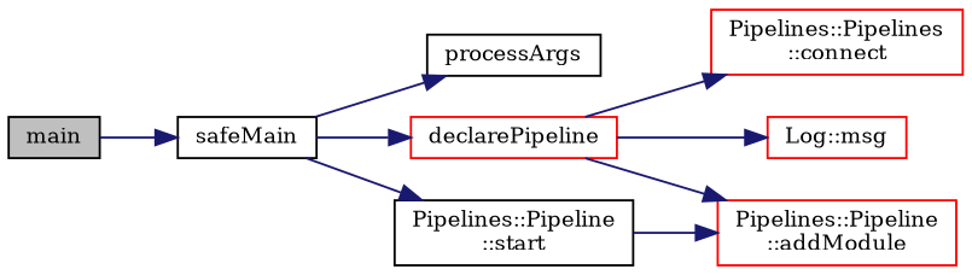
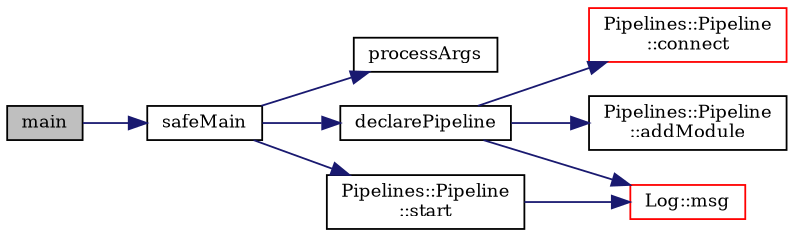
  digraph {
    fontname="DejaVu Serif"
    rankdir=LR
    node [color=black fillcolor=white fontname="DejaVu Serif" fontsize=10 shape=record style=filled]
    edge [color=midnightblue fontname="DejaVu Serif" fontsize=10 labelfontname=Helvetica labelfontsize=10 style=solid]
    n1 [fillcolor=grey75 fontcolor=black height=0.2 label=main width=0.4]
    n2 [height=0.2 label=safeMain width=0.4]
    n3 [height=0.2 label=processArgs width=0.4]
-   n4 [color=red height=0.2 label=declarePipeline width=0.4]
+   n4 [height=0.2 label=declarePipeline width=0.4]
    n5 [height=0.2 label="Pipelines::Pipeline\l::start" width=0.4]
-   n6 [color=red height=0.2 label="Pipelines::Pipelines\l::connect" width=0.4]
-   n7 [color=red height=0.2 label="Pipelines::Pipeline\l::addModule" width=0.4]
+   n6 [color=red height=0.2 label="Pipelines::Pipeline\l::connect" width=0.4]
+   n7 [height=0.2 label="Pipelines::Pipeline\l::addModule" width=0.4]
    n8 [color=red height=0.2 label="Log::msg" width=0.4]
    n1 -> n2
    n2 -> n3
    n2 -> n4
    n2 -> n5
    n4 -> n6
    n4 -> n7
    n4 -> n8
-   n5 -> n7
+   n5 -> n8
  }
